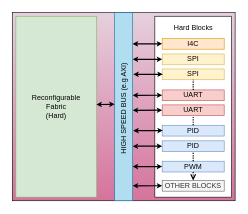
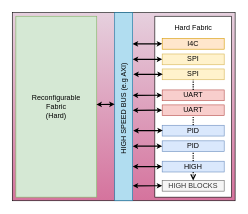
  <mxCell id="0" />
  <mxCell id="1" parent="0" />
  <mxCell id="2" value="" style="rounded=0;whiteSpace=wrap;html=1;fillColor=#e6d0de;gradientColor=#d5739d;" vertex="1" parent="1"><mxGeometry x="20" y="20" width="372" height="314" as="geometry" /></mxCell>
  <mxCell id="3" value="" style="whiteSpace=wrap;html=1;imageAspect=0;resizable=1;resizeWidth=1;resizeHeight=1;fillColor=#d5e8d4;strokeColor=#82b366;" vertex="1" parent="1"><mxGeometry x="26" y="26" width="135" height="302" as="geometry" /></mxCell>
  <mxCell id="4" value="" style="whiteSpace=wrap;html=1;imageAspect=0;resizable=1;resizeWidth=1;resizeHeight=1;" vertex="1" parent="1"><mxGeometry x="258" y="26" width="128" height="302" as="geometry" /></mxCell>
  <mxCell id="5" value="Reconfigurable Fabric&lt;br&gt;(Hard)" style="text;html=1;strokeColor=none;fillColor=none;align=center;verticalAlign=middle;whiteSpace=wrap;rounded=0;" vertex="1" parent="1"><mxGeometry x="42" y="146" width="103" height="62" as="geometry" /></mxCell>
- <mxCell id="6" value="Hard Blocks" style="text;html=1;strokeColor=none;fillColor=none;align=center;verticalAlign=middle;whiteSpace=wrap;rounded=0;" vertex="1" parent="1"><mxGeometry x="284.5" y="26" width="75" height="40" as="geometry" /></mxCell>
+ <mxCell id="6" value="Hard Fabric" style="text;html=1;strokeColor=none;fillColor=none;align=center;verticalAlign=middle;whiteSpace=wrap;rounded=0;" vertex="1" parent="1"><mxGeometry x="284.5" y="26" width="75" height="40" as="geometry" /></mxCell>
  <mxCell id="7" value="SPI" style="whiteSpace=wrap;html=1;imageAspect=0;resizable=1;resizeWidth=1;resizeHeight=1;fillColor=#fff2cc;strokeColor=#d6b656;" vertex="1" parent="1"><mxGeometry x="270.25" y="89" width="103.5" height="18" as="geometry" /></mxCell>
  <mxCell id="8" value="I4C" style="whiteSpace=wrap;html=1;imageAspect=0;resizable=1;resizeWidth=1;resizeHeight=1;fillColor=#ffe6cc;strokeColor=#d79b00;" vertex="1" parent="1"><mxGeometry x="270.25" y="63" width="103.5" height="18" as="geometry" /></mxCell>
  <mxCell id="9" value="SPI" style="whiteSpace=wrap;html=1;imageAspect=0;resizable=1;resizeWidth=1;resizeHeight=1;fillColor=#fff2cc;strokeColor=#d6b656;" vertex="1" parent="1"><mxGeometry x="270.25" y="114" width="103.5" height="18" as="geometry" /></mxCell>
  <mxCell id="10" value="UART" style="whiteSpace=wrap;html=1;imageAspect=0;resizable=1;resizeWidth=1;resizeHeight=1;fillColor=#f8cecc;strokeColor=#b85450;" vertex="1" parent="1"><mxGeometry x="270.25" y="149" width="103.5" height="18" as="geometry" /></mxCell>
  <mxCell id="11" value="" style="endArrow=none;dashed=1;html=1;strokeWidth=2;entryX=0.5;entryY=1;entryDx=0;entryDy=0;exitX=0.5;exitY=0;exitDx=0;exitDy=0;arcSize=5;jumpSize=7;startSize=1;endSize=6;comic=0;noJump=1;dashPattern=1 1;" edge="1" parent="1" source="10" target="9"><mxGeometry width="50" height="50" relative="1" as="geometry"><mxPoint x="194" y="173" as="sourcePoint" /><mxPoint x="244" y="123" as="targetPoint" /></mxGeometry></mxCell>
  <mxCell id="12" value="UART" style="whiteSpace=wrap;html=1;imageAspect=0;resizable=1;resizeWidth=1;resizeHeight=1;fillColor=#f8cecc;strokeColor=#b85450;" vertex="1" parent="1"><mxGeometry x="270.25" y="174" width="103.5" height="18" as="geometry" /></mxCell>
  <mxCell id="13" value="PID" style="whiteSpace=wrap;html=1;imageAspect=0;resizable=1;resizeWidth=1;resizeHeight=1;fillColor=#dae8fc;strokeColor=#6c8ebf;" vertex="1" parent="1"><mxGeometry x="270.25" y="208" width="103.5" height="18" as="geometry" /></mxCell>
  <mxCell id="14" value="PID" style="whiteSpace=wrap;html=1;imageAspect=0;resizable=1;resizeWidth=1;resizeHeight=1;fillColor=#dae8fc;strokeColor=#6c8ebf;" vertex="1" parent="1"><mxGeometry x="270.25" y="234" width="103.5" height="18" as="geometry" /></mxCell>
- <mxCell id="15" value="PWM" style="whiteSpace=wrap;html=1;imageAspect=0;resizable=1;resizeWidth=1;resizeHeight=1;fillColor=#dae8fc;strokeColor=#6c8ebf;" vertex="1" parent="1"><mxGeometry x="270.25" y="268" width="103.5" height="18" as="geometry" /></mxCell>
- <mxCell id="16" value="OTHER BLOCKS" style="whiteSpace=wrap;html=1;imageAspect=0;resizable=1;resizeWidth=1;resizeHeight=1;fillColor=#f5f5f5;strokeColor=#666666;fontColor=#333333;" vertex="1" parent="1"><mxGeometry x="270.25" y="300" width="103.5" height="18" as="geometry" /></mxCell>
+ <mxCell id="15" value="HIGH" style="whiteSpace=wrap;html=1;imageAspect=0;resizable=1;resizeWidth=1;resizeHeight=1;fillColor=#dae8fc;strokeColor=#6c8ebf;" vertex="1" parent="1"><mxGeometry x="270.25" y="268" width="103.5" height="18" as="geometry" /></mxCell>
+ <mxCell id="16" value="HIGH BLOCKS" style="whiteSpace=wrap;html=1;imageAspect=0;resizable=1;resizeWidth=1;resizeHeight=1;fillColor=#f5f5f5;strokeColor=#666666;fontColor=#333333;" vertex="1" parent="1"><mxGeometry x="270.25" y="300" width="103.5" height="18" as="geometry" /></mxCell>
  <mxCell id="17" value="" style="endArrow=none;dashed=1;html=1;strokeWidth=2;entryX=0.5;entryY=1;entryDx=0;entryDy=0;exitX=0.5;exitY=0;exitDx=0;exitDy=0;arcSize=5;jumpSize=7;startSize=1;endSize=6;comic=0;noJump=1;dashPattern=1 1;" edge="1" parent="1" source="13" target="12"><mxGeometry width="50" height="50" relative="1" as="geometry"><mxPoint x="332" y="159" as="sourcePoint" /><mxPoint x="332" y="142" as="targetPoint" /></mxGeometry></mxCell>
  <mxCell id="18" value="" style="endArrow=open;dashed=1;html=1;strokeWidth=2;entryX=0.5;entryY=0;entryDx=0;entryDy=0;exitX=0.5;exitY=1;exitDx=0;exitDy=0;arcSize=5;jumpSize=7;startSize=1;endSize=6;comic=0;noJump=1;dashPattern=1 1;" edge="1" parent="1" source="15" target="16"><mxGeometry width="50" height="50" relative="1" as="geometry"><mxPoint x="342" y="177" as="sourcePoint" /><mxPoint x="342" y="160" as="targetPoint" /></mxGeometry></mxCell>
  <mxCell id="19" value="" style="whiteSpace=wrap;html=1;imageAspect=0;resizable=1;resizeWidth=1;resizeHeight=1;fillColor=#b1ddf0;strokeColor=#10739e;" vertex="1" parent="1"><mxGeometry x="191" y="20" width="30" height="314" as="geometry" /></mxCell>
  <mxCell id="20" value="HIGH SPEED BUS (e.g AXI)" style="text;html=1;strokeColor=none;fillColor=none;align=center;verticalAlign=middle;whiteSpace=wrap;rounded=0;rotation=-90;" vertex="1" parent="1"><mxGeometry x="86.13" y="169.88" width="239.75" height="20" as="geometry" /></mxCell>
  <mxCell id="21" value="" style="endArrow=classic;startArrow=classic;html=1;startSize=3;endSize=3;sourcePerimeterSpacing=5;targetPerimeterSpacing=5;strokeWidth=2;entryX=-0.002;entryY=0.487;entryDx=0;entryDy=0;entryPerimeter=0;exitX=0.996;exitY=0.488;exitDx=0;exitDy=0;exitPerimeter=0;" edge="1" parent="1" source="3" target="19"><mxGeometry width="50" height="50" relative="1" as="geometry"><mxPoint x="131" y="229" as="sourcePoint" /><mxPoint x="181" y="179" as="targetPoint" /></mxGeometry></mxCell>
  <mxCell id="22" value="" style="endArrow=classic;startArrow=classic;html=1;startSize=3;endSize=3;sourcePerimeterSpacing=5;targetPerimeterSpacing=5;strokeWidth=2;entryX=0;entryY=0.5;entryDx=0;entryDy=0;exitX=0.998;exitY=0.166;exitDx=0;exitDy=0;exitPerimeter=0;" edge="1" parent="1" source="19" target="8"><mxGeometry width="50" height="50" relative="1" as="geometry"><mxPoint x="170.46" y="183.376" as="sourcePoint" /><mxPoint x="200.94" y="182.918" as="targetPoint" /></mxGeometry></mxCell>
  <mxCell id="23" value="" style="endArrow=classic;startArrow=classic;html=1;startSize=3;endSize=3;sourcePerimeterSpacing=5;targetPerimeterSpacing=5;strokeWidth=2;entryX=0;entryY=0.5;entryDx=0;entryDy=0;exitX=0.998;exitY=0.166;exitDx=0;exitDy=0;exitPerimeter=0;" edge="1" parent="1"><mxGeometry width="50" height="50" relative="1" as="geometry"><mxPoint x="221" y="97.984" as="sourcePoint" /><mxPoint x="270.31" y="97.86" as="targetPoint" /></mxGeometry></mxCell>
  <mxCell id="24" value="" style="endArrow=classic;startArrow=classic;html=1;startSize=3;endSize=3;sourcePerimeterSpacing=5;targetPerimeterSpacing=5;strokeWidth=2;entryX=0;entryY=0.5;entryDx=0;entryDy=0;exitX=0.998;exitY=0.166;exitDx=0;exitDy=0;exitPerimeter=0;" edge="1" parent="1"><mxGeometry width="50" height="50" relative="1" as="geometry"><mxPoint x="222" y="122.984" as="sourcePoint" /><mxPoint x="271.31" y="122.86" as="targetPoint" /></mxGeometry></mxCell>
  <mxCell id="25" value="" style="endArrow=classic;startArrow=classic;html=1;startSize=3;endSize=3;sourcePerimeterSpacing=5;targetPerimeterSpacing=5;strokeWidth=2;entryX=0;entryY=0.5;entryDx=0;entryDy=0;exitX=0.998;exitY=0.166;exitDx=0;exitDy=0;exitPerimeter=0;" edge="1" parent="1"><mxGeometry width="50" height="50" relative="1" as="geometry"><mxPoint x="220.94" y="157.984" as="sourcePoint" /><mxPoint x="270.25" y="157.86" as="targetPoint" /></mxGeometry></mxCell>
  <mxCell id="26" value="" style="endArrow=classic;startArrow=classic;html=1;startSize=3;endSize=3;sourcePerimeterSpacing=5;targetPerimeterSpacing=5;strokeWidth=2;entryX=0;entryY=0.5;entryDx=0;entryDy=0;exitX=0.998;exitY=0.166;exitDx=0;exitDy=0;exitPerimeter=0;" edge="1" parent="1"><mxGeometry width="50" height="50" relative="1" as="geometry"><mxPoint x="221" y="182.984" as="sourcePoint" /><mxPoint x="270.31" y="182.86" as="targetPoint" /></mxGeometry></mxCell>
  <mxCell id="27" value="" style="endArrow=classic;startArrow=classic;html=1;startSize=3;endSize=3;sourcePerimeterSpacing=5;targetPerimeterSpacing=5;strokeWidth=2;entryX=0;entryY=0.5;entryDx=0;entryDy=0;exitX=0.998;exitY=0.166;exitDx=0;exitDy=0;exitPerimeter=0;" edge="1" parent="1"><mxGeometry width="50" height="50" relative="1" as="geometry"><mxPoint x="222" y="216.984" as="sourcePoint" /><mxPoint x="271.31" y="216.86" as="targetPoint" /></mxGeometry></mxCell>
  <mxCell id="28" value="" style="endArrow=classic;startArrow=classic;html=1;startSize=3;endSize=3;sourcePerimeterSpacing=5;targetPerimeterSpacing=5;strokeWidth=2;entryX=0;entryY=0.5;entryDx=0;entryDy=0;exitX=0.998;exitY=0.166;exitDx=0;exitDy=0;exitPerimeter=0;" edge="1" parent="1"><mxGeometry width="50" height="50" relative="1" as="geometry"><mxPoint x="220.94" y="242.984" as="sourcePoint" /><mxPoint x="270.25" y="242.86" as="targetPoint" /></mxGeometry></mxCell>
  <mxCell id="29" value="" style="endArrow=classic;startArrow=classic;html=1;startSize=3;endSize=3;sourcePerimeterSpacing=5;targetPerimeterSpacing=5;strokeWidth=2;entryX=0;entryY=0.5;entryDx=0;entryDy=0;exitX=0.998;exitY=0.166;exitDx=0;exitDy=0;exitPerimeter=0;" edge="1" parent="1"><mxGeometry width="50" height="50" relative="1" as="geometry"><mxPoint x="220.94" y="277.024" as="sourcePoint" /><mxPoint x="270.25" y="276.9" as="targetPoint" /></mxGeometry></mxCell>
  <mxCell id="30" value="" style="endArrow=classic;startArrow=classic;html=1;startSize=3;endSize=3;sourcePerimeterSpacing=5;targetPerimeterSpacing=5;strokeWidth=2;entryX=0;entryY=0.5;entryDx=0;entryDy=0;exitX=0.998;exitY=0.166;exitDx=0;exitDy=0;exitPerimeter=0;" edge="1" parent="1"><mxGeometry width="50" height="50" relative="1" as="geometry"><mxPoint x="221" y="309.024" as="sourcePoint" /><mxPoint x="270.31" y="308.9" as="targetPoint" /></mxGeometry></mxCell>
  <mxCell id="31" value="" style="endArrow=none;dashed=1;html=1;strokeWidth=2;entryX=0.5;entryY=1;entryDx=0;entryDy=0;arcSize=5;jumpSize=7;startSize=1;endSize=6;comic=0;noJump=1;dashPattern=1 1;exitX=0.5;exitY=0;exitDx=0;exitDy=0;" edge="1" parent="1" source="15" target="14"><mxGeometry width="50" height="50" relative="1" as="geometry"><mxPoint x="332" y="302" as="sourcePoint" /><mxPoint x="332" y="316" as="targetPoint" /></mxGeometry></mxCell>
